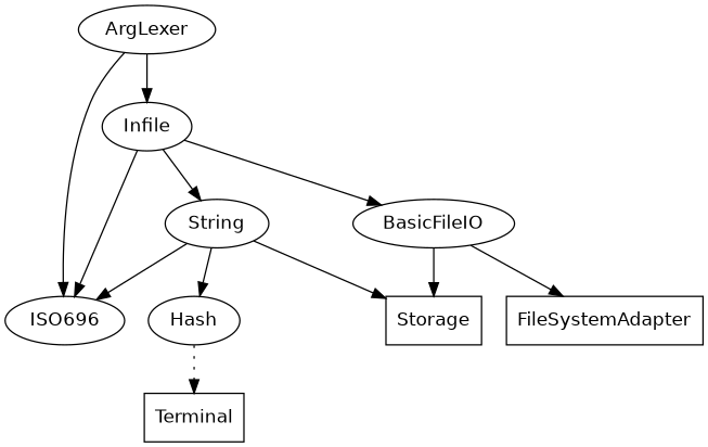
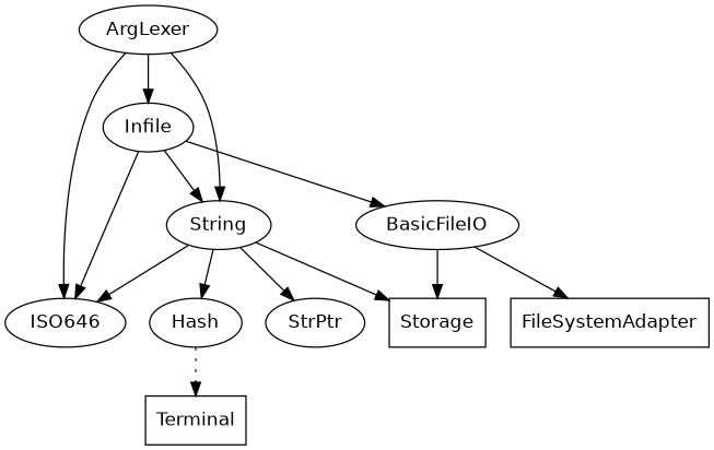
  digraph {
    node [fontname=helvetica]
    ArgLexer
    Infile
-   ISO646 [label=ISO696]
+   ISO646
    String
    BasicFileIO
    Storage [shape=box]
    Hash
+   StrPtr
    FileSystemAdapter [shape=box]
    Terminal [shape=box]
    ArgLexer -> Infile
    ArgLexer -> ISO646
+   ArgLexer -> String
    Infile -> ISO646
    Infile -> String
    Infile -> BasicFileIO
    String -> ISO646
    String -> Storage
    String -> Hash
+   String -> StrPtr
    BasicFileIO -> Storage
    BasicFileIO -> FileSystemAdapter
    Hash -> Terminal [style=dotted]
  }
